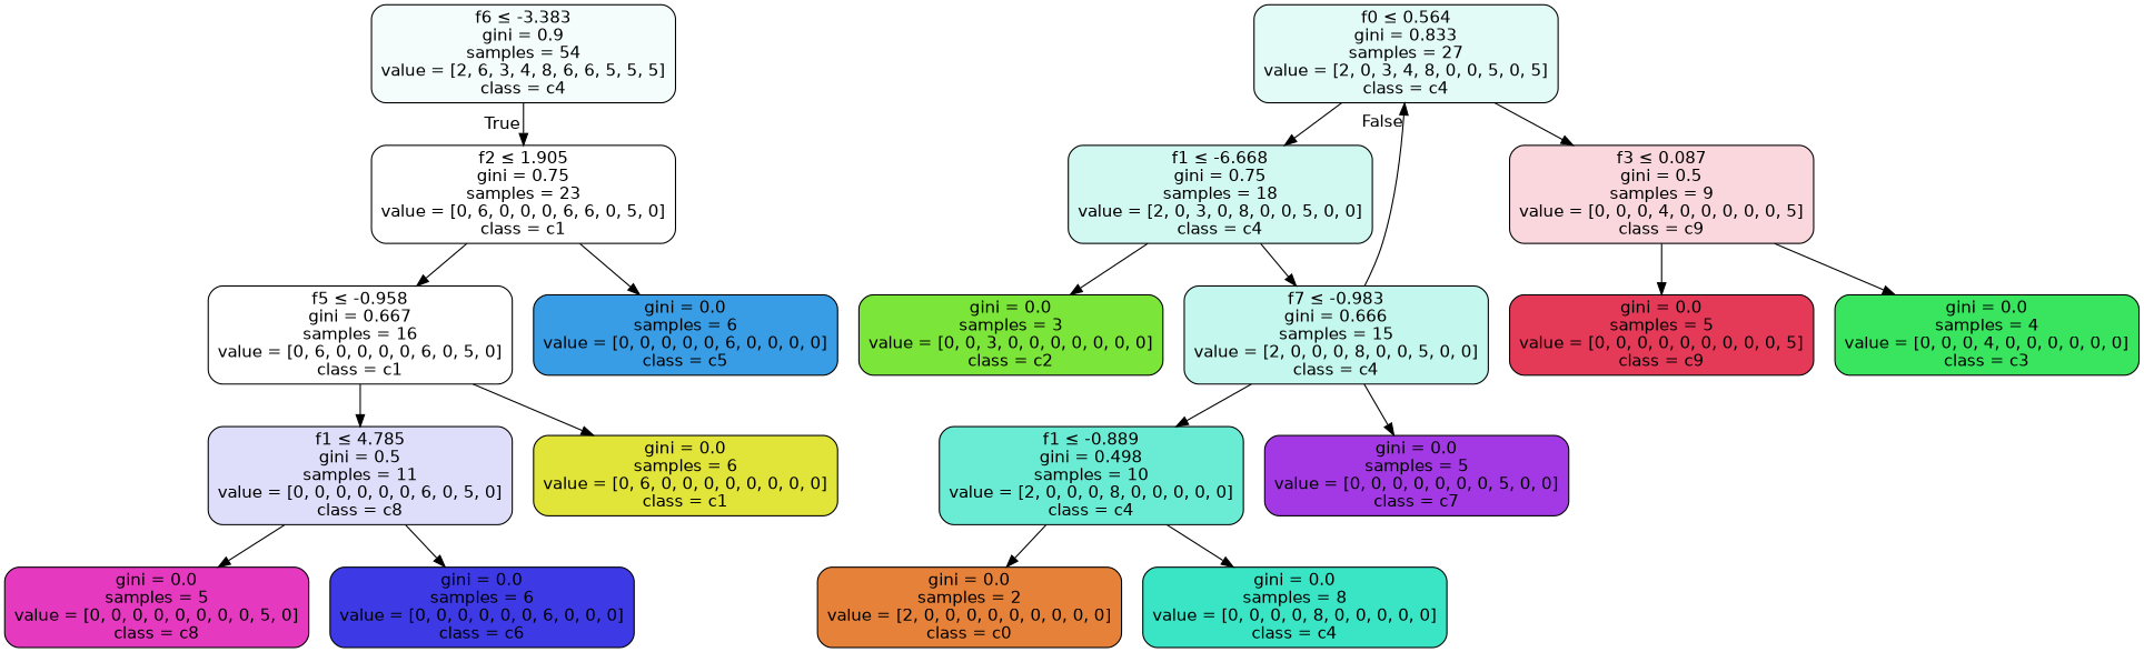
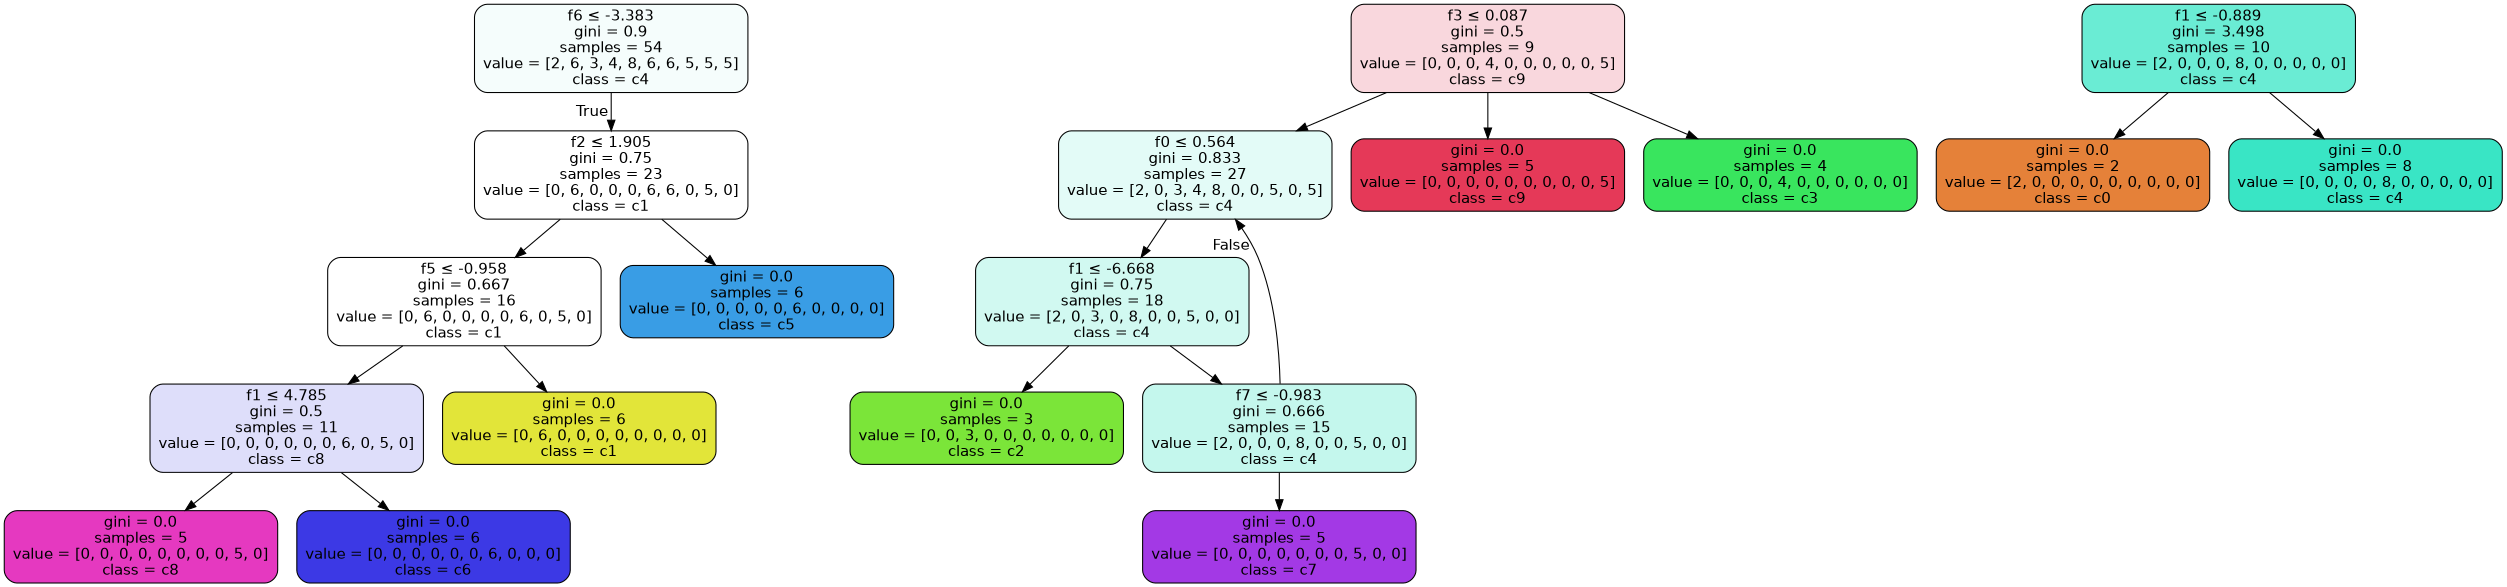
  digraph {
    node [color=black fillcolor="#e2e53900" fontname=helvetica shape=box style="filled, rounded"]
    edge [fontname=helvetica]
    n1 [fillcolor="#39e5c50c" label=<f6 &le; -3.383<br/>gini = 0.9<br/>samples = 54<br/>value = [2, 6, 3, 4, 8, 6, 6, 5, 5, 5]<br/>class = c4>]
    n2 [label=<f2 &le; 1.905<br/>gini = 0.75<br/>samples = 23<br/>value = [0, 6, 0, 0, 0, 6, 6, 0, 5, 0]<br/>class = c1>]
    n3 [label=<f5 &le; -0.958<br/>gini = 0.667<br/>samples = 16<br/>value = [0, 6, 0, 0, 0, 0, 6, 0, 5, 0]<br/>class = c1>]
    n4 [fillcolor="#399de5ff" label=<gini = 0.0<br/>samples = 6<br/>value = [0, 0, 0, 0, 0, 6, 0, 0, 0, 0]<br/>class = c5>]
    n5 [fillcolor="#39e5c523" label=<f0 &le; 0.564<br/>gini = 0.833<br/>samples = 27<br/>value = [2, 0, 3, 4, 8, 0, 0, 5, 0, 5]<br/>class = c4>]
    n6 [fillcolor="#39e5c53b" label=<f1 &le; -6.668<br/>gini = 0.75<br/>samples = 18<br/>value = [2, 0, 3, 0, 8, 0, 0, 5, 0, 0]<br/>class = c4>]
    n7 [fillcolor="#e5395833" label=<f3 &le; 0.087<br/>gini = 0.5<br/>samples = 9<br/>value = [0, 0, 0, 4, 0, 0, 0, 0, 0, 5]<br/>class = c9>]
    n8 [fillcolor="#3c39e52a" label=<f1 &le; 4.785<br/>gini = 0.5<br/>samples = 11<br/>value = [0, 0, 0, 0, 0, 0, 6, 0, 5, 0]<br/>class = c8>]
    n9 [fillcolor="#e2e539ff" label=<gini = 0.0<br/>samples = 6<br/>value = [0, 6, 0, 0, 0, 0, 0, 0, 0, 0]<br/>class = c1>]
    n10 [fillcolor="#e539c0ff" label=<gini = 0.0<br/>samples = 5<br/>value = [0, 0, 0, 0, 0, 0, 0, 0, 5, 0]<br/>class = c8>]
    n11 [fillcolor="#3c39e5ff" label=<gini = 0.0<br/>samples = 6<br/>value = [0, 0, 0, 0, 0, 0, 6, 0, 0, 0]<br/>class = c6>]
    n12 [fillcolor="#7be539ff" label=<gini = 0.0<br/>samples = 3<br/>value = [0, 0, 3, 0, 0, 0, 0, 0, 0, 0]<br/>class = c2>]
    n13 [fillcolor="#39e5c54c" label=<f7 &le; -0.983<br/>gini = 0.666<br/>samples = 15<br/>value = [2, 0, 0, 0, 8, 0, 0, 5, 0, 0]<br/>class = c4>]
    n14 [fillcolor="#e53958ff" label=<gini = 0.0<br/>samples = 5<br/>value = [0, 0, 0, 0, 0, 0, 0, 0, 0, 5]<br/>class = c9>]
    n15 [fillcolor="#39e55eff" label=<gini = 0.0<br/>samples = 4<br/>value = [0, 0, 0, 4, 0, 0, 0, 0, 0, 0]<br/>class = c3>]
-   n16 [fillcolor="#39e5c5bf" label=<f1 &le; -0.889<br/>gini = 0.498<br/>samples = 10<br/>value = [2, 0, 0, 0, 8, 0, 0, 0, 0, 0]<br/>class = c4>]
+   n16 [fillcolor="#39e5c5bf" label=<f1 &le; -0.889<br/>gini = 3.498<br/>samples = 10<br/>value = [2, 0, 0, 0, 8, 0, 0, 0, 0, 0]<br/>class = c4>]
    n17 [fillcolor="#a339e5ff" label=<gini = 0.0<br/>samples = 5<br/>value = [0, 0, 0, 0, 0, 0, 0, 5, 0, 0]<br/>class = c7>]
    n18 [fillcolor="#e58139ff" label=<gini = 0.0<br/>samples = 2<br/>value = [2, 0, 0, 0, 0, 0, 0, 0, 0, 0]<br/>class = c0>]
    n19 [fillcolor="#39e5c5ff" label=<gini = 0.0<br/>samples = 8<br/>value = [0, 0, 0, 0, 8, 0, 0, 0, 0, 0]<br/>class = c4>]
    n1 -> n2 [headlabel=True labelangle=45 labeldistance=2.5]
    n2 -> n3
    n2 -> n4
    n3 -> n8
    n3 -> n9
    n5 -> n6
-   n5 -> n7
+   n7 -> n5
    n6 -> n12
    n6 -> n13
    n7 -> n14
    n7 -> n15
    n8 -> n10
    n8 -> n11
    n13 -> n5 [headlabel=False labelangle=-45 labeldistance=2.5]
-   n13 -> n16
    n13 -> n17
    n16 -> n18
    n16 -> n19
  }
